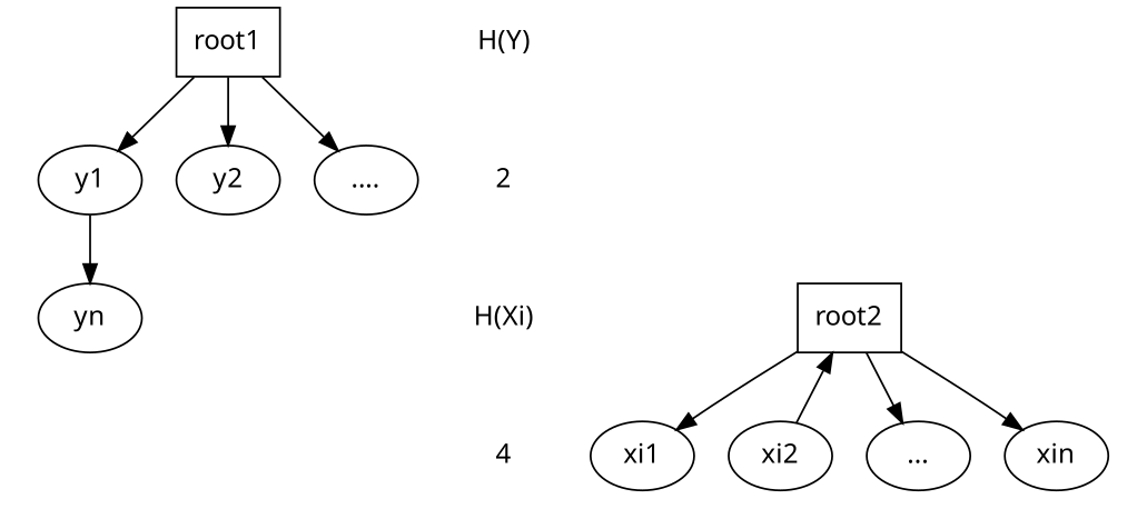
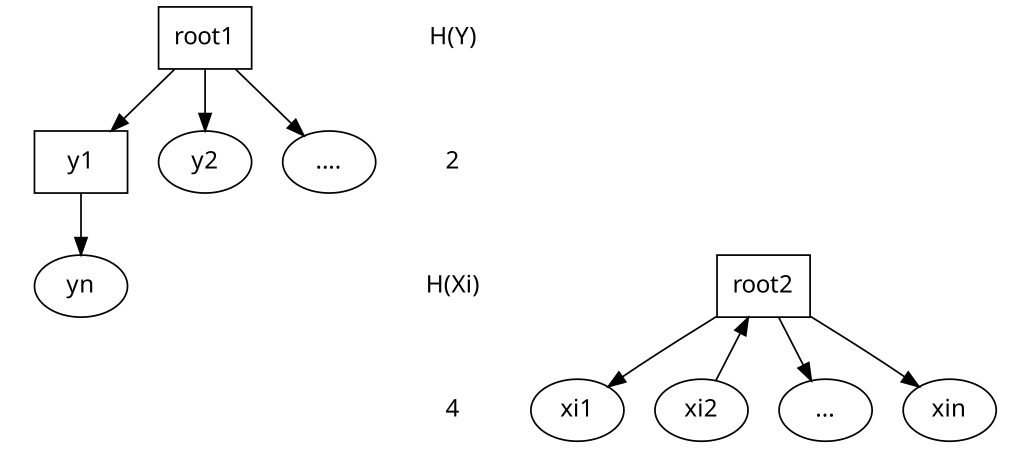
  digraph {
    rankdir=TB
    node [fontname=fangsong shape=ellipse]
    root1 [shape=rectangle]
    n2 [label="H(Y)" shape=plaintext]
    root2 [shape=rectangle]
    n4 [label="H(Xi)" shape=plaintext]
    yn
    "...."
    y2
-   y1
+   y1 [shape=box]
    xin
    "..."
    xi2
    xi1
    2 [shape=plaintext]
    4 [shape=plaintext]
    subgraph sub_1 {
      rank=same
      root1
      n2
    }
    subgraph sub_2 {
      rank=same
      root2
      n4
    }
    subgraph cluster_3 {
      color=white
      yn
      "...."
      y2
      y1
    }
    subgraph cluster_4 {
      color=white
      xin
      "..."
      xi2
      xi1
    }
    root1 -> "...."
    root1 -> y2
    root1 -> y1
    n2 -> 2 [color=white]
    root2 -> xin
    root2 -> "..."
    root2 -> xi1
    n4 -> 4 [color=white]
    y1 -> yn
    xi2 -> root2
    2 -> n4 [color=white]
  }
